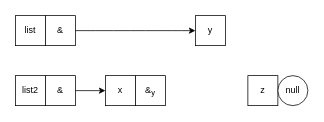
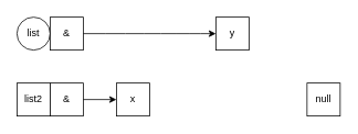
  <mxCell id="0" />
  <mxCell id="1" parent="0" />
  <mxCell id="2" value="" style="group" vertex="1" connectable="0" parent="1"><mxGeometry x="20" y="20" width="80" height="40" as="geometry" /></mxCell>
- <mxCell id="3" value="list" style="whiteSpace=wrap;html=1;aspect=fixed;" vertex="1" parent="2"><mxGeometry width="40" height="40" as="geometry" /></mxCell>
+ <mxCell id="3" value="list" style="ellipse;whiteSpace=wrap;html=1;aspect=fixed;" vertex="1" parent="2"><mxGeometry width="40" height="40" as="geometry" /></mxCell>
  <mxCell id="4" value="&amp;amp;" style="whiteSpace=wrap;html=1;aspect=fixed;" vertex="1" parent="2"><mxGeometry x="40" width="40" height="40" as="geometry" /></mxCell>
  <mxCell id="5" value="" style="group" vertex="1" connectable="0" parent="1"><mxGeometry x="260" y="20" width="80" height="40" as="geometry" /></mxCell>
  <mxCell id="6" value="y" style="whiteSpace=wrap;html=1;aspect=fixed;" vertex="1" parent="5"><mxGeometry width="40" height="40" as="geometry" /></mxCell>
  <mxCell id="7" value="" style="group" vertex="1" connectable="0" parent="1"><mxGeometry x="140" y="100" width="80" height="40" as="geometry" /></mxCell>
  <mxCell id="8" value="x" style="whiteSpace=wrap;html=1;aspect=fixed;" vertex="1" parent="7"><mxGeometry width="40" height="40" as="geometry" /></mxCell>
- <mxCell id="9" value="&amp;amp;&lt;sub&gt;y&lt;/sub&gt;" style="whiteSpace=wrap;html=1;aspect=fixed;" vertex="1" parent="7"><mxGeometry x="40" width="40" height="40" as="geometry" /></mxCell>
  <mxCell id="10" value="" style="group" vertex="1" connectable="0" parent="1"><mxGeometry x="330" y="100" width="80" height="40" as="geometry" /></mxCell>
- <mxCell id="11" value="z" style="whiteSpace=wrap;html=1;aspect=fixed;" vertex="1" parent="10"><mxGeometry width="40" height="40" as="geometry" /></mxCell>
- <mxCell id="12" value="null" style="ellipse;whiteSpace=wrap;html=1;aspect=fixed;" vertex="1" parent="10"><mxGeometry x="40" width="40" height="40" as="geometry" /></mxCell>
+ <mxCell id="12" value="null" style="whiteSpace=wrap;html=1;aspect=fixed;" vertex="1" parent="10"><mxGeometry x="40" width="40" height="40" as="geometry" /></mxCell>
  <mxCell id="13" value="" style="group" vertex="1" connectable="0" parent="1"><mxGeometry x="20" y="100" width="80" height="40" as="geometry" /></mxCell>
  <mxCell id="14" value="list2" style="whiteSpace=wrap;html=1;aspect=fixed;" vertex="1" parent="13"><mxGeometry width="40" height="40" as="geometry" /></mxCell>
  <mxCell id="15" value="&amp;amp;" style="whiteSpace=wrap;html=1;aspect=fixed;" vertex="1" parent="13"><mxGeometry x="40" width="40" height="40" as="geometry" /></mxCell>
  <mxCell id="16" style="edgeStyle=none;html=1;entryX=0;entryY=0.5;entryDx=0;entryDy=0;" edge="1" parent="1" source="15" target="8"><mxGeometry relative="1" as="geometry" /></mxCell>
  <mxCell id="17" value="" style="curved=1;endArrow=classic;html=1;exitX=1;exitY=0.5;exitDx=0;exitDy=0;entryX=0;entryY=0.5;entryDx=0;entryDy=0;" edge="1" parent="1" source="4" target="6"><mxGeometry width="50" height="50" relative="1" as="geometry"><mxPoint x="210" y="100" as="sourcePoint" /><mxPoint x="260" y="50" as="targetPoint" /><Array as="points"><mxPoint x="210" y="40" /></Array></mxGeometry></mxCell>
